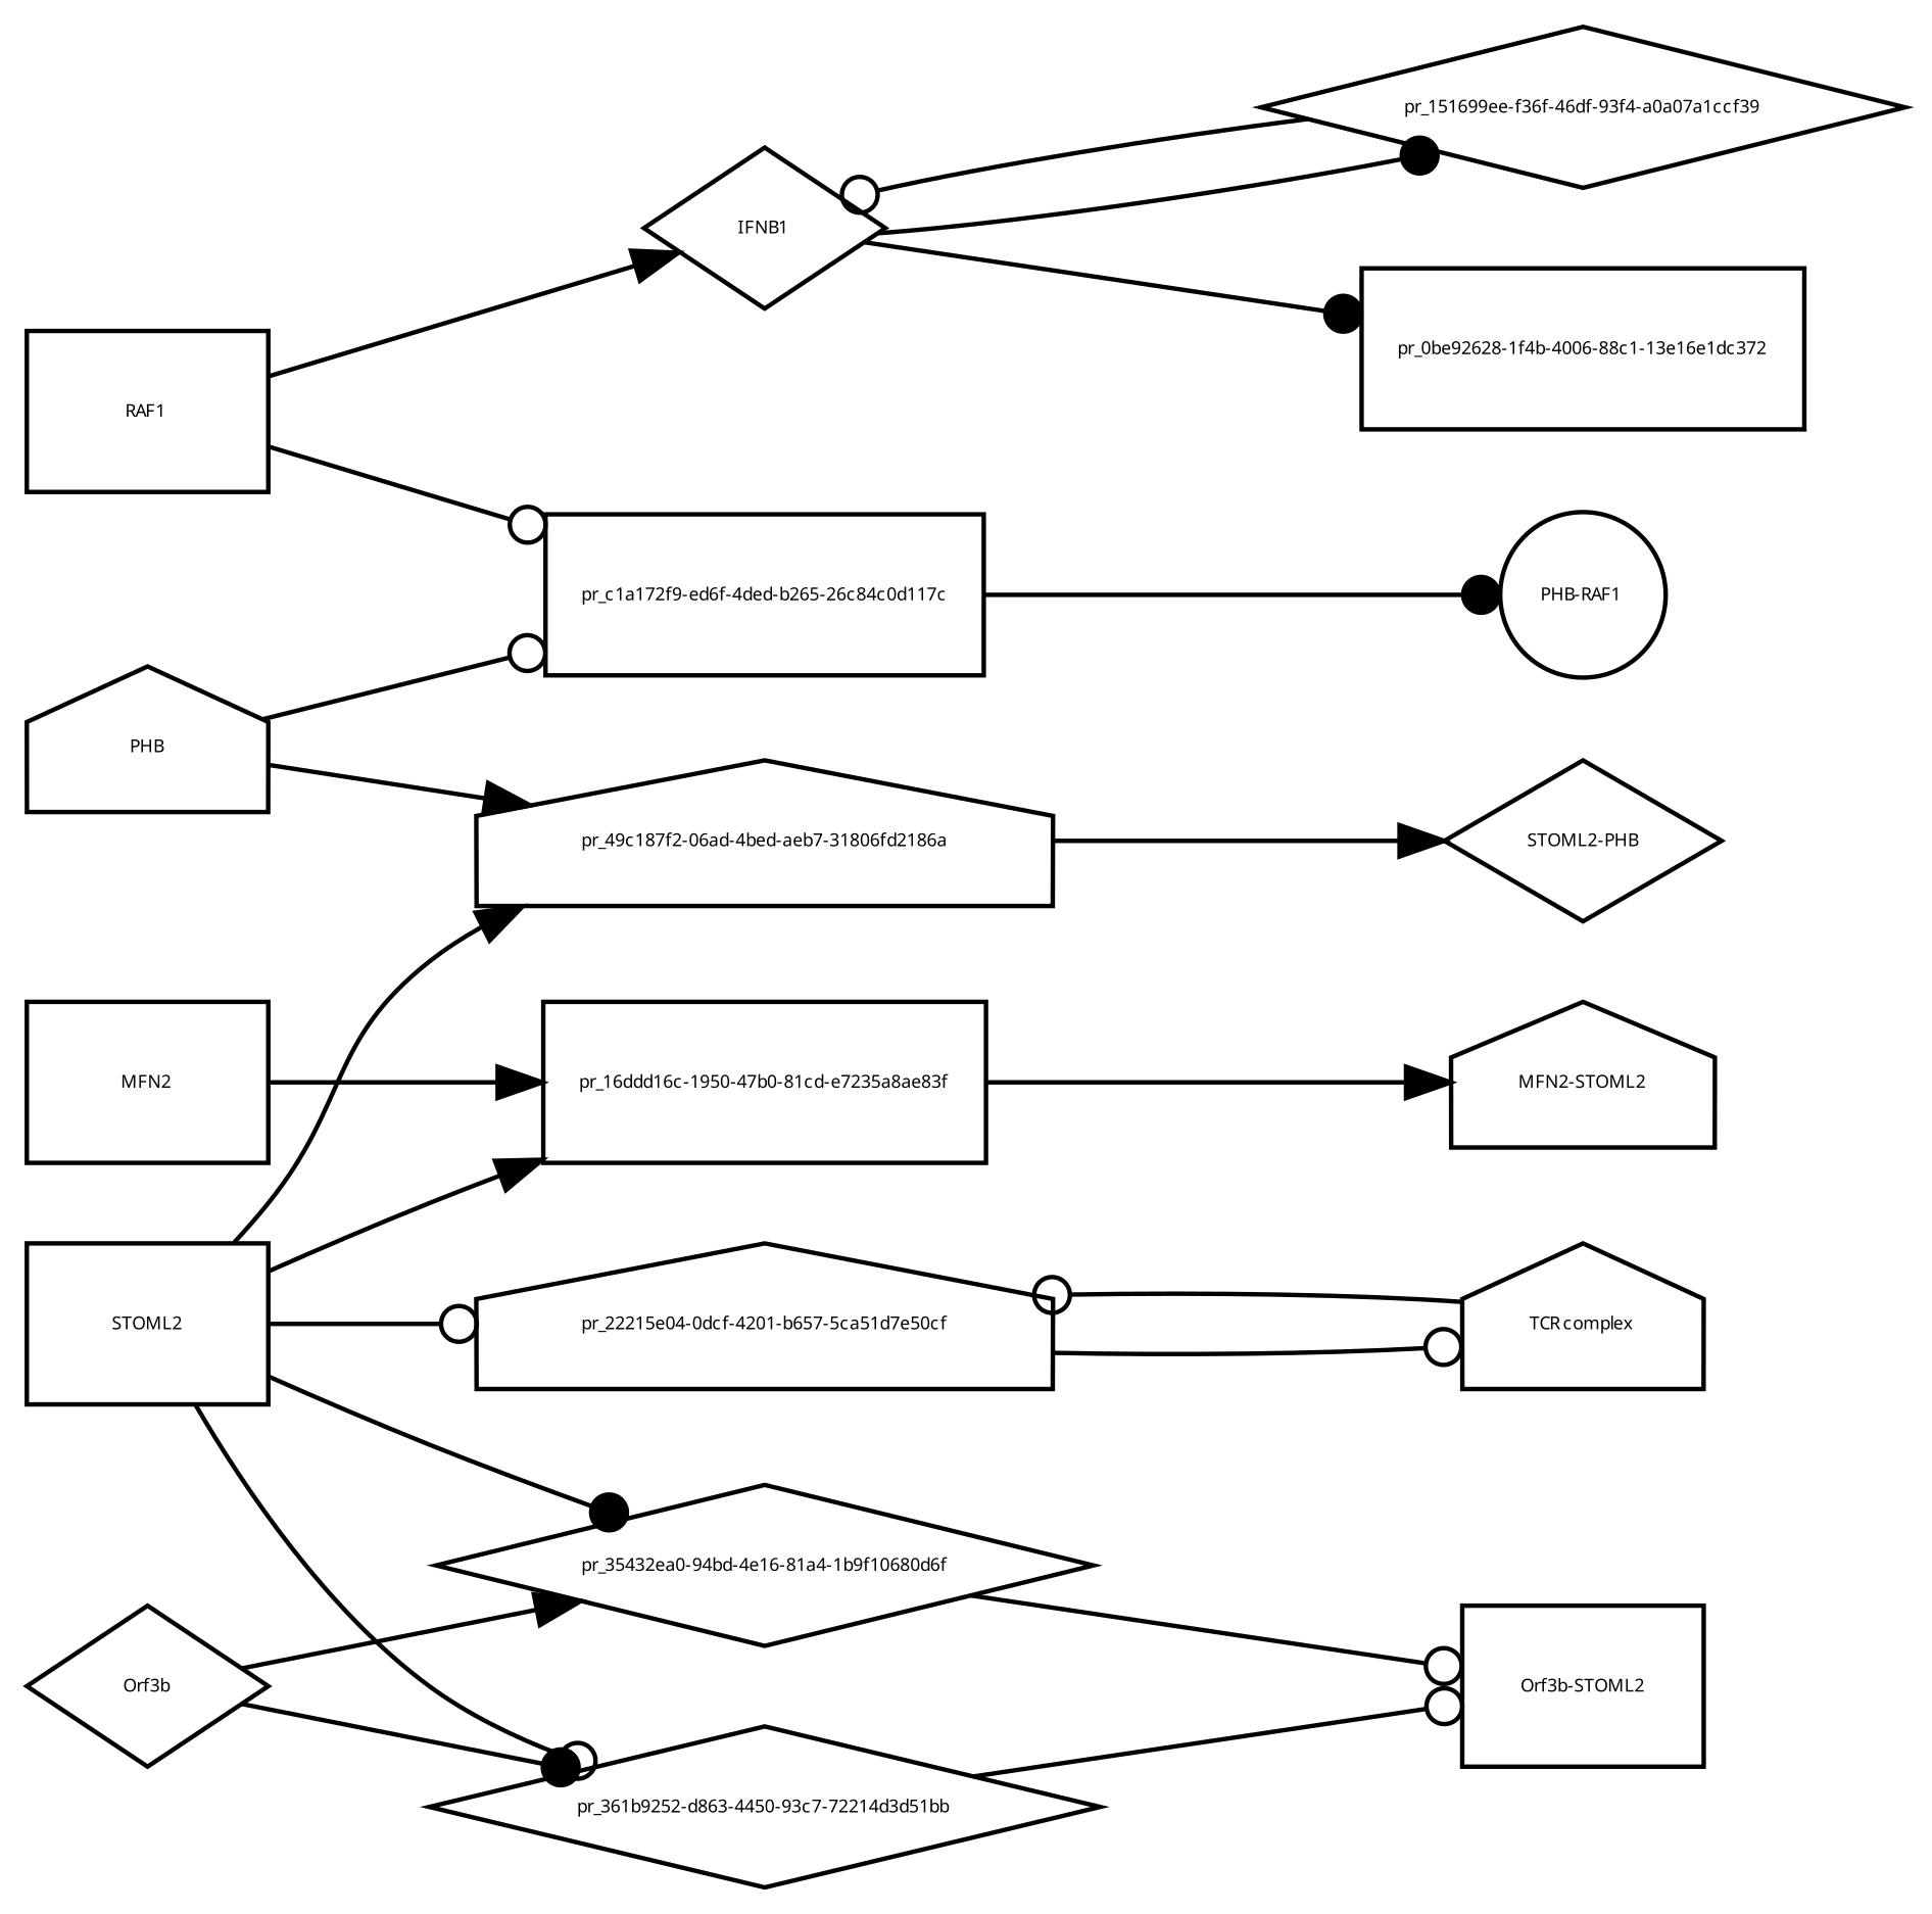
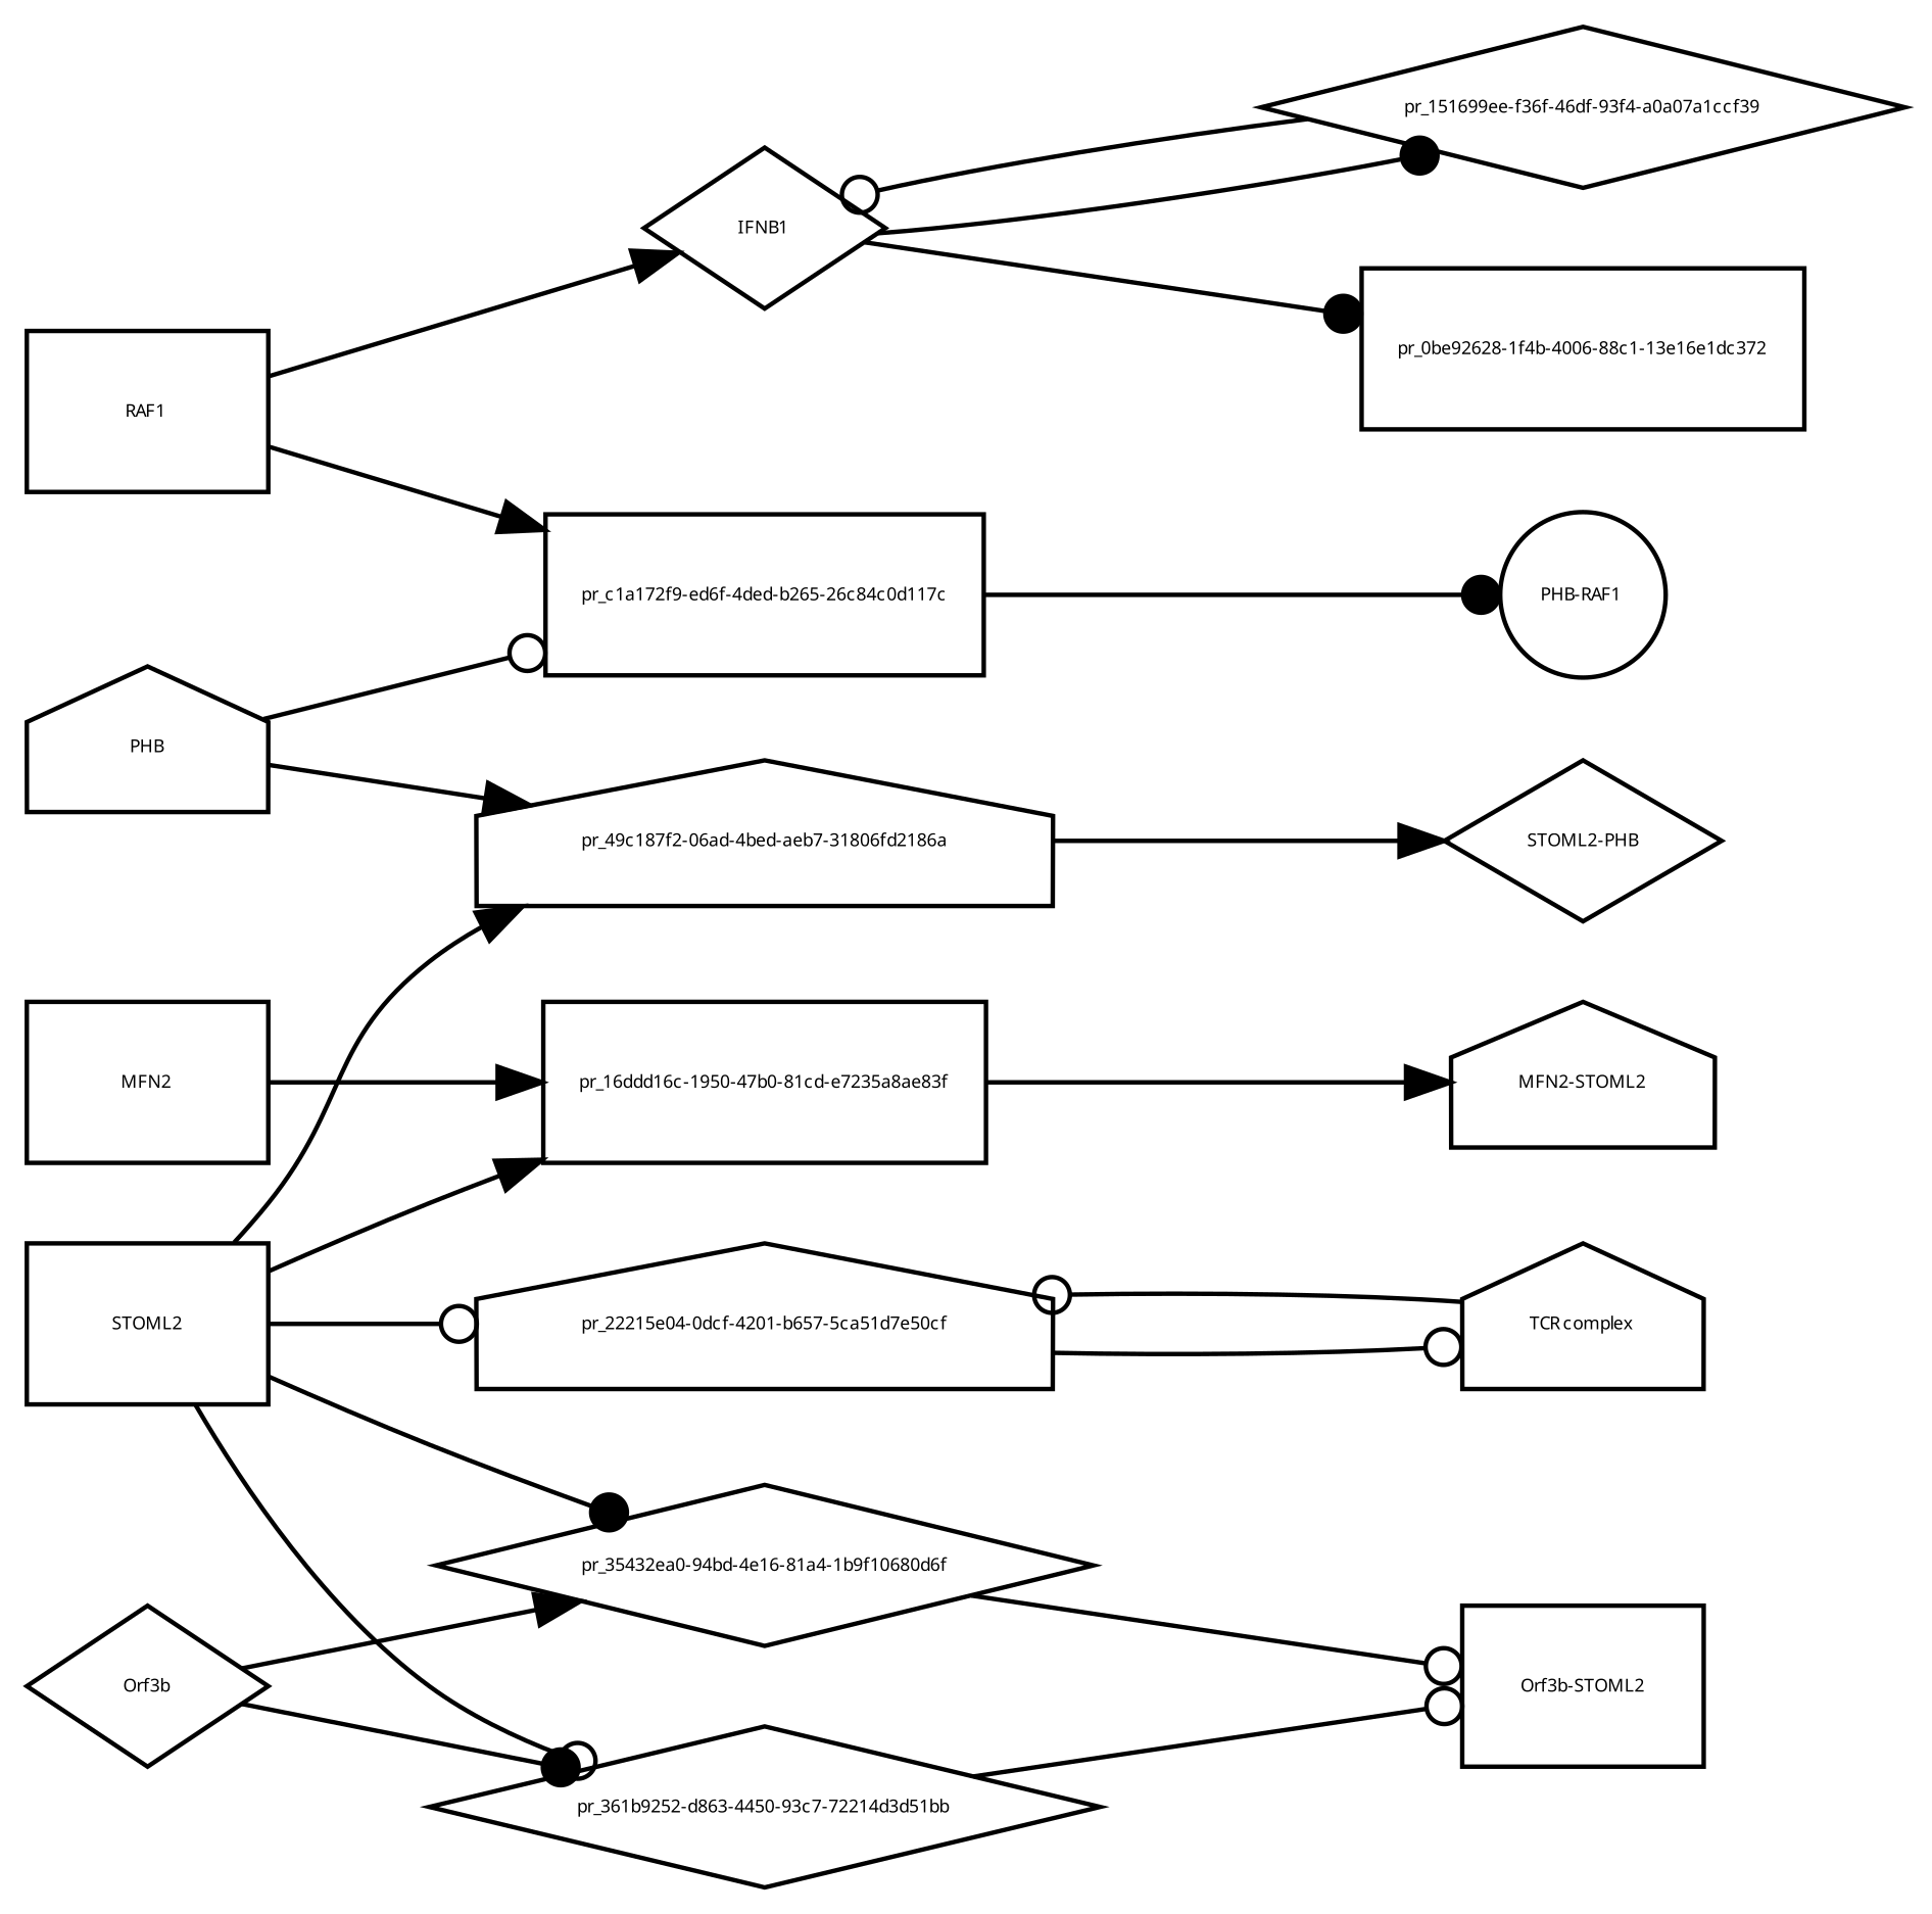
  strict digraph {
    fontname="Noto Sans"
    rankdir=LR
    node [bipartite=0 cls=process fontname="Noto Sans" fontsize=4 shape=box]
    edge [arrowhead=odot fontname="Noto Sans" interaction_type=consumption]
    n1 [annotation=urn_miriam_uniprot_P01574 cls=macromolecule label=IFNB1 shape=diamond]
    n2 [bipartite=1 label="pr_0be92628-1f4b-4006-88c1-13e16e1dc372"]
    n3 [bipartite=1 label="pr_151699ee-f36f-46df-93f4-a0a07a1ccf39" shape=diamond]
    n4 [annotation=urn_miriam_pubmed_18641330 cls="macromolecule multimer" label=STOML2]
    n5 [bipartite=1 label="pr_16ddd16c-1950-47b0-81cd-e7235a8ae83f"]
    n6 [bipartite=1 label="pr_361b9252-d863-4450-93c7-72214d3d51bb" shape=diamond]
    n7 [bipartite=1 label="pr_49c187f2-06ad-4bed-aeb7-31806fd2186a" shape=house]
    n8 [bipartite=1 label="pr_35432ea0-94bd-4e16-81a4-1b9f10680d6f" shape=diamond]
    n9 [bipartite=1 label="pr_22215e04-0dcf-4201-b657-5ca51d7e50cf" shape=house]
    n10 [cls=complex label="MFN2-STOML2" shape=house]
    n11 [cls=complex label="Orf3b-STOML2"]
    n12 [cls=complex label="STOML2-PHB" shape=diamond]
    n13 [annotation="urn_miriam_uniprot_P07766|urn_miriam_uniprot_P04234|urn_miriam_uniprot_P09693|urn_miriam_uniprot_P20963|urn_miriam_uniprot_P01848|urn_miriam_uniprot_Q9UJZ1|urn_miriam_uniprot_P0DSE2" cls=complex label="TCR complex" shape=house]
    n14 [annotation=urn_miriam_uniprot_O95140 cls=macromolecule label=MFN2]
    n15 [cls=macromolecule label=Orf3b shape=diamond]
    n16 [annotation=urn_miriam_uniprot_P35232 cls=macromolecule label=PHB shape=house]
    n17 [bipartite=1 label="pr_c1a172f9-ed6f-4ded-b265-26c84c0d117c"]
    n18 [cls=complex label="PHB-RAF1" shape=circle]
    n19 [annotation=urn_miriam_uniprot_P04049 cls=macromolecule label=RAF1]
    n1 -> n2 [arrowhead=dot]
    n1 -> n3 [arrowhead=dot]
    n3 -> n1 [interaction_type=production]
    n4 -> n5 [arrowhead=normal]
    n4 -> n6
    n4 -> n7 [arrowhead=normal]
    n4 -> n8 [arrowhead=dot]
    n4 -> n9
    n5 -> n10 [arrowhead=normal interaction_type=production]
    n6 -> n11 [interaction_type=production]
    n7 -> n12 [arrowhead=normal interaction_type=production]
    n8 -> n11 [interaction_type=production]
    n9 -> n13 [interaction_type=production]
    n13 -> n9
    n14 -> n5 [arrowhead=normal]
    n15 -> n6 [arrowhead=dot]
    n15 -> n8 [arrowhead=normal]
    n16 -> n7 [arrowhead=normal]
    n16 -> n17
    n17 -> n18 [arrowhead=dot interaction_type=production]
    n19 -> n1 [arrowhead=normal interaction_type=production]
-   n19 -> n17
+   n19 -> n17 [arrowhead=normal]
  }
